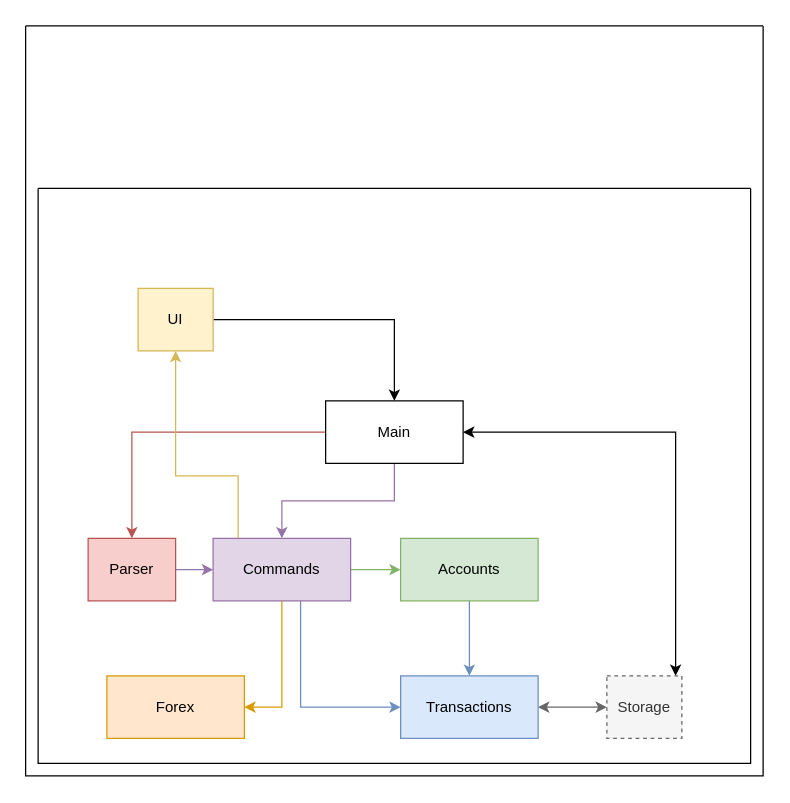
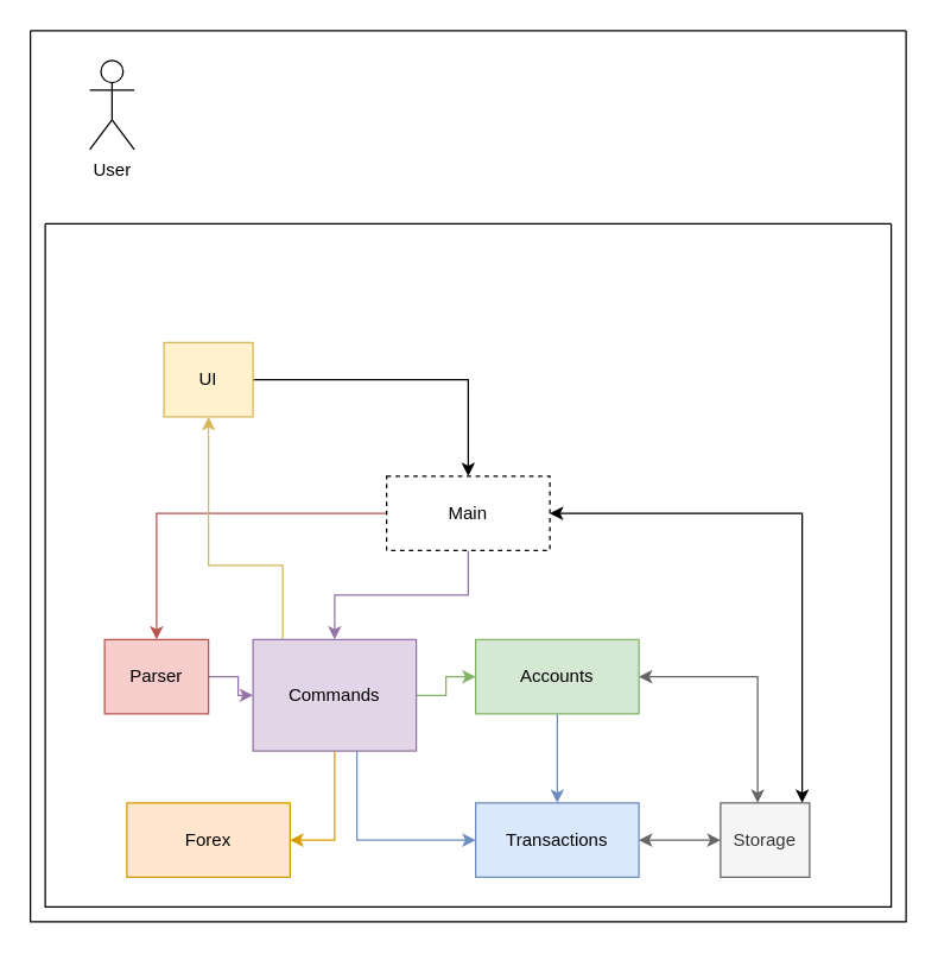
  <mxCell id="0" />
  <mxCell id="1" parent="0" />
  <mxCell id="2" value="" style="swimlane;startSize=0;" vertex="1" parent="1"><mxGeometry x="30" y="150" width="570" height="460" as="geometry" /></mxCell>
  <mxCell id="3" style="edgeStyle=orthogonalEdgeStyle;rounded=0;orthogonalLoop=1;jettySize=auto;html=1;fillColor=#e1d5e7;strokeColor=#9673a6;" edge="1" parent="2" source="5" target="17"><mxGeometry relative="1" as="geometry" /></mxCell>
  <mxCell id="4" style="edgeStyle=orthogonalEdgeStyle;rounded=0;orthogonalLoop=1;jettySize=auto;html=1;fillColor=#f8cecc;strokeColor=#b85450;" edge="1" parent="2" source="5" target="13"><mxGeometry relative="1" as="geometry" /></mxCell>
- <mxCell id="5" value="Main" style="html=1;whiteSpace=wrap;" vertex="1" parent="2"><mxGeometry x="230" y="170" width="110" height="50" as="geometry" /></mxCell>
+ <mxCell id="5" value="Main" style="html=1;whiteSpace=wrap;dashed=1;" vertex="1" parent="2"><mxGeometry x="230" y="170" width="110" height="50" as="geometry" /></mxCell>
  <mxCell id="6" style="edgeStyle=orthogonalEdgeStyle;rounded=0;orthogonalLoop=1;jettySize=auto;html=1;" edge="1" parent="2" source="7" target="5"><mxGeometry relative="1" as="geometry" /></mxCell>
  <mxCell id="7" value="UI" style="html=1;whiteSpace=wrap;fillColor=#fff2cc;strokeColor=#d6b656;" vertex="1" parent="2"><mxGeometry x="80" y="80" width="60" height="50" as="geometry" /></mxCell>
  <mxCell id="8" style="edgeStyle=orthogonalEdgeStyle;rounded=0;orthogonalLoop=1;jettySize=auto;html=1;entryX=1;entryY=0.5;entryDx=0;entryDy=0;startArrow=classic;startFill=1;fillColor=#f5f5f5;strokeColor=#666666;" edge="1" parent="2" source="11" target="18"><mxGeometry relative="1" as="geometry" /></mxCell>
  <mxCell id="9" style="edgeStyle=orthogonalEdgeStyle;rounded=0;orthogonalLoop=1;jettySize=auto;html=1;entryX=1;entryY=0.5;entryDx=0;entryDy=0;startArrow=classic;startFill=1;" edge="1" parent="2" source="11" target="5"><mxGeometry relative="1" as="geometry"><Array as="points"><mxPoint x="510" y="195" /></Array></mxGeometry></mxCell>
- <mxCell id="11" value="Storage" style="html=1;whiteSpace=wrap;fillColor=#f5f5f5;fontColor=#333333;strokeColor=#666666;dashed=1;" vertex="1" parent="2"><mxGeometry x="455" y="390" width="60" height="50" as="geometry" /></mxCell>
+ <mxCell id="10" style="edgeStyle=orthogonalEdgeStyle;rounded=0;orthogonalLoop=1;jettySize=auto;html=1;entryX=1;entryY=0.5;entryDx=0;entryDy=0;startArrow=classic;startFill=1;fillColor=#f5f5f5;strokeColor=#666666;" edge="1" parent="2" source="11" target="20"><mxGeometry relative="1" as="geometry"><Array as="points"><mxPoint x="480" y="305" /></Array></mxGeometry></mxCell>
+ <mxCell id="11" value="Storage" style="html=1;whiteSpace=wrap;fillColor=#f5f5f5;fontColor=#333333;strokeColor=#666666;" vertex="1" parent="2"><mxGeometry x="455" y="390" width="60" height="50" as="geometry" /></mxCell>
  <mxCell id="12" style="edgeStyle=orthogonalEdgeStyle;rounded=0;orthogonalLoop=1;jettySize=auto;html=1;fillColor=#e1d5e7;strokeColor=#9673a6;" edge="1" parent="2" source="13" target="17"><mxGeometry relative="1" as="geometry" /></mxCell>
  <mxCell id="13" value="Parser" style="html=1;whiteSpace=wrap;fillColor=#f8cecc;strokeColor=#b85450;" vertex="1" parent="2"><mxGeometry x="40" y="280" width="70" height="50" as="geometry" /></mxCell>
  <mxCell id="14" style="edgeStyle=orthogonalEdgeStyle;rounded=0;orthogonalLoop=1;jettySize=auto;html=1;fillColor=#d5e8d4;strokeColor=#82b366;" edge="1" parent="2" source="17" target="20"><mxGeometry relative="1" as="geometry" /></mxCell>
  <mxCell id="15" style="edgeStyle=orthogonalEdgeStyle;rounded=0;orthogonalLoop=1;jettySize=auto;html=1;entryX=0;entryY=0.5;entryDx=0;entryDy=0;fillColor=#dae8fc;strokeColor=#6c8ebf;" edge="1" parent="2" source="17" target="18"><mxGeometry relative="1" as="geometry"><Array as="points"><mxPoint x="210" y="415" /></Array></mxGeometry></mxCell>
  <mxCell id="16" style="edgeStyle=orthogonalEdgeStyle;rounded=0;orthogonalLoop=1;jettySize=auto;html=1;entryX=0.5;entryY=1;entryDx=0;entryDy=0;fillColor=#fff2cc;strokeColor=#d6b656;" edge="1" parent="2" source="17" target="7"><mxGeometry relative="1" as="geometry"><Array as="points"><mxPoint x="160" y="230" /><mxPoint x="110" y="230" /></Array></mxGeometry></mxCell>
- <mxCell id="17" value="Commands" style="html=1;whiteSpace=wrap;fillColor=#e1d5e7;strokeColor=#9673a6;" vertex="1" parent="2"><mxGeometry x="140" y="280" width="110" height="50" as="geometry" /></mxCell>
+ <mxCell id="17" value="Commands" style="html=1;whiteSpace=wrap;fillColor=#e1d5e7;strokeColor=#9673a6;" vertex="1" parent="2"><mxGeometry x="140" y="280" width="110" height="75" as="geometry" /></mxCell>
  <mxCell id="18" value="Transactions" style="html=1;whiteSpace=wrap;fillColor=#dae8fc;strokeColor=#6c8ebf;" vertex="1" parent="2"><mxGeometry x="290" y="390" width="110" height="50" as="geometry" /></mxCell>
  <mxCell id="19" style="edgeStyle=orthogonalEdgeStyle;rounded=0;orthogonalLoop=1;jettySize=auto;html=1;entryX=0.5;entryY=0;entryDx=0;entryDy=0;fillColor=#dae8fc;strokeColor=#6c8ebf;" edge="1" parent="2" source="20" target="18"><mxGeometry relative="1" as="geometry" /></mxCell>
  <mxCell id="20" value="Accounts" style="html=1;whiteSpace=wrap;fillColor=#d5e8d4;strokeColor=#82b366;" vertex="1" parent="2"><mxGeometry x="290" y="280" width="110" height="50" as="geometry" /></mxCell>
+ <mxCell id="21" value="User" style="shape=umlActor;verticalLabelPosition=bottom;verticalAlign=top;html=1;outlineConnect=0;" vertex="1" parent="1"><mxGeometry x="60" y="40" width="30" height="60" as="geometry" /></mxCell>
  <mxCell id="22" value="" style="swimlane;startSize=0;" vertex="1" parent="1"><mxGeometry x="20" y="20" width="590" height="600" as="geometry" /></mxCell>
  <mxCell id="23" value="Forex" style="html=1;whiteSpace=wrap;fillColor=#ffe6cc;strokeColor=#d79b00;" vertex="1" parent="22"><mxGeometry x="65" y="520" width="110" height="50" as="geometry" /></mxCell>
  <mxCell id="24" style="edgeStyle=orthogonalEdgeStyle;rounded=0;orthogonalLoop=1;jettySize=auto;html=1;entryX=1;entryY=0.5;entryDx=0;entryDy=0;fillColor=#ffe6cc;strokeColor=#d79b00;" edge="1" parent="1" source="17" target="23"><mxGeometry relative="1" as="geometry" /></mxCell>
